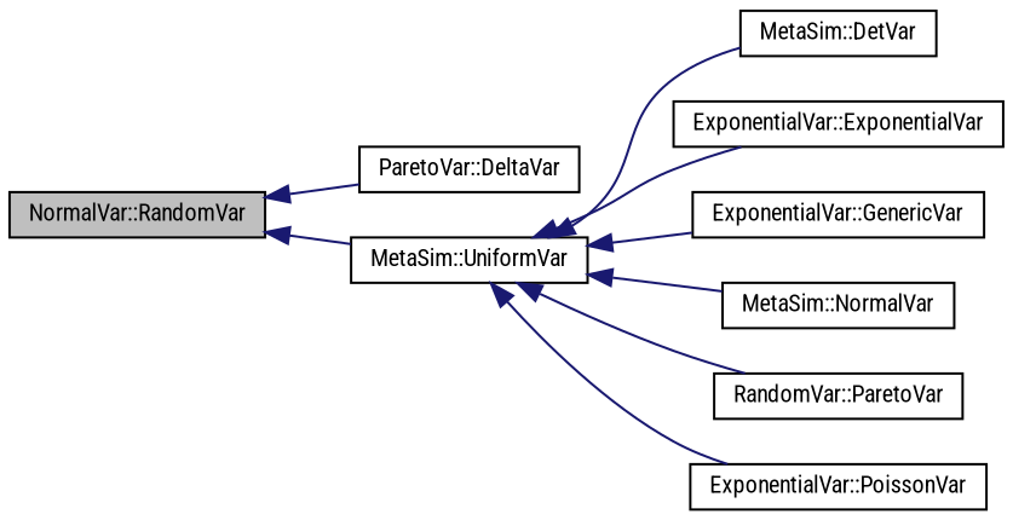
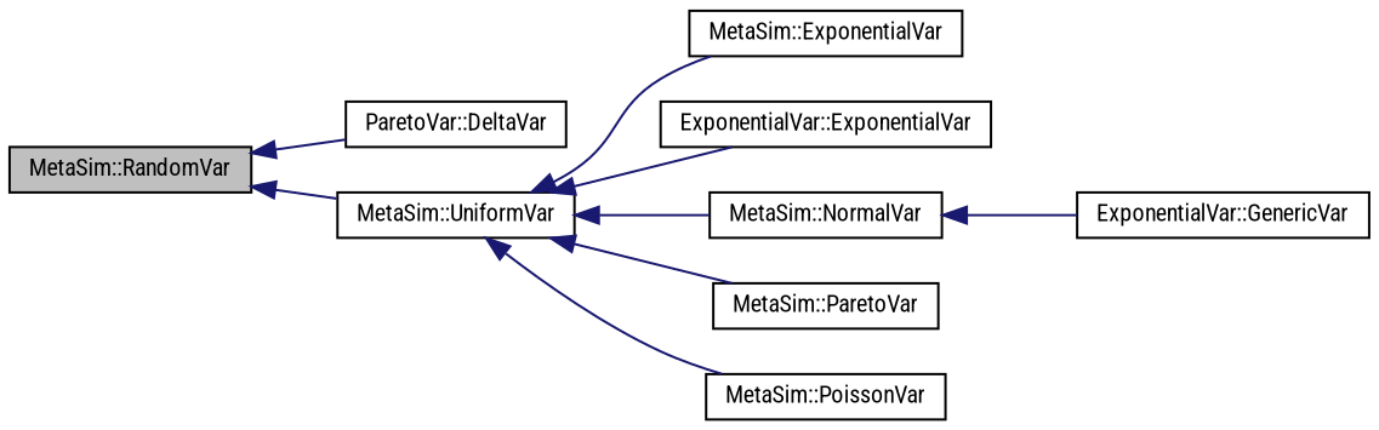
  digraph {
    fontname="Roboto Condensed"
    rankdir=LR
    node [color=black fillcolor=white fontname="Roboto Condensed" fontsize=10 shape=record style=filled]
    edge [color=midnightblue dir=back fontname="Roboto Condensed" fontsize=10 labelfontname=Helvetica labelfontsize=10 style=solid]
-   n1 [fillcolor=grey75 fontcolor=black height=0.2 label="NormalVar::RandomVar" width=0.4]
+   n1 [fillcolor=grey75 fontcolor=black height=0.2 label="MetaSim::RandomVar" width=0.4]
    n2 [height=0.2 label="ParetoVar::DeltaVar" width=0.4]
    n3 [height=0.2 label="MetaSim::UniformVar" width=0.4]
-   n4 [height=0.2 label="MetaSim::DetVar" width=0.4]
+   n4 [height=0.2 label="MetaSim::ExponentialVar" width=0.4]
    n5 [height=0.2 label="ExponentialVar::ExponentialVar" width=0.4]
    n6 [height=0.2 label="ExponentialVar::GenericVar" width=0.4]
    n7 [height=0.2 label="MetaSim::NormalVar" width=0.4]
-   n8 [height=0.2 label="RandomVar::ParetoVar" width=0.4]
-   n9 [height=0.2 label="ExponentialVar::PoissonVar" width=0.4]
+   n8 [height=0.2 label="MetaSim::ParetoVar" width=0.4]
+   n9 [height=0.2 label="MetaSim::PoissonVar" width=0.4]
    n1 -> n2
    n1 -> n3
    n3 -> n4
    n3 -> n5
-   n3 -> n6
+   n7 -> n6
    n3 -> n7
    n3 -> n8
    n3 -> n9
  }
